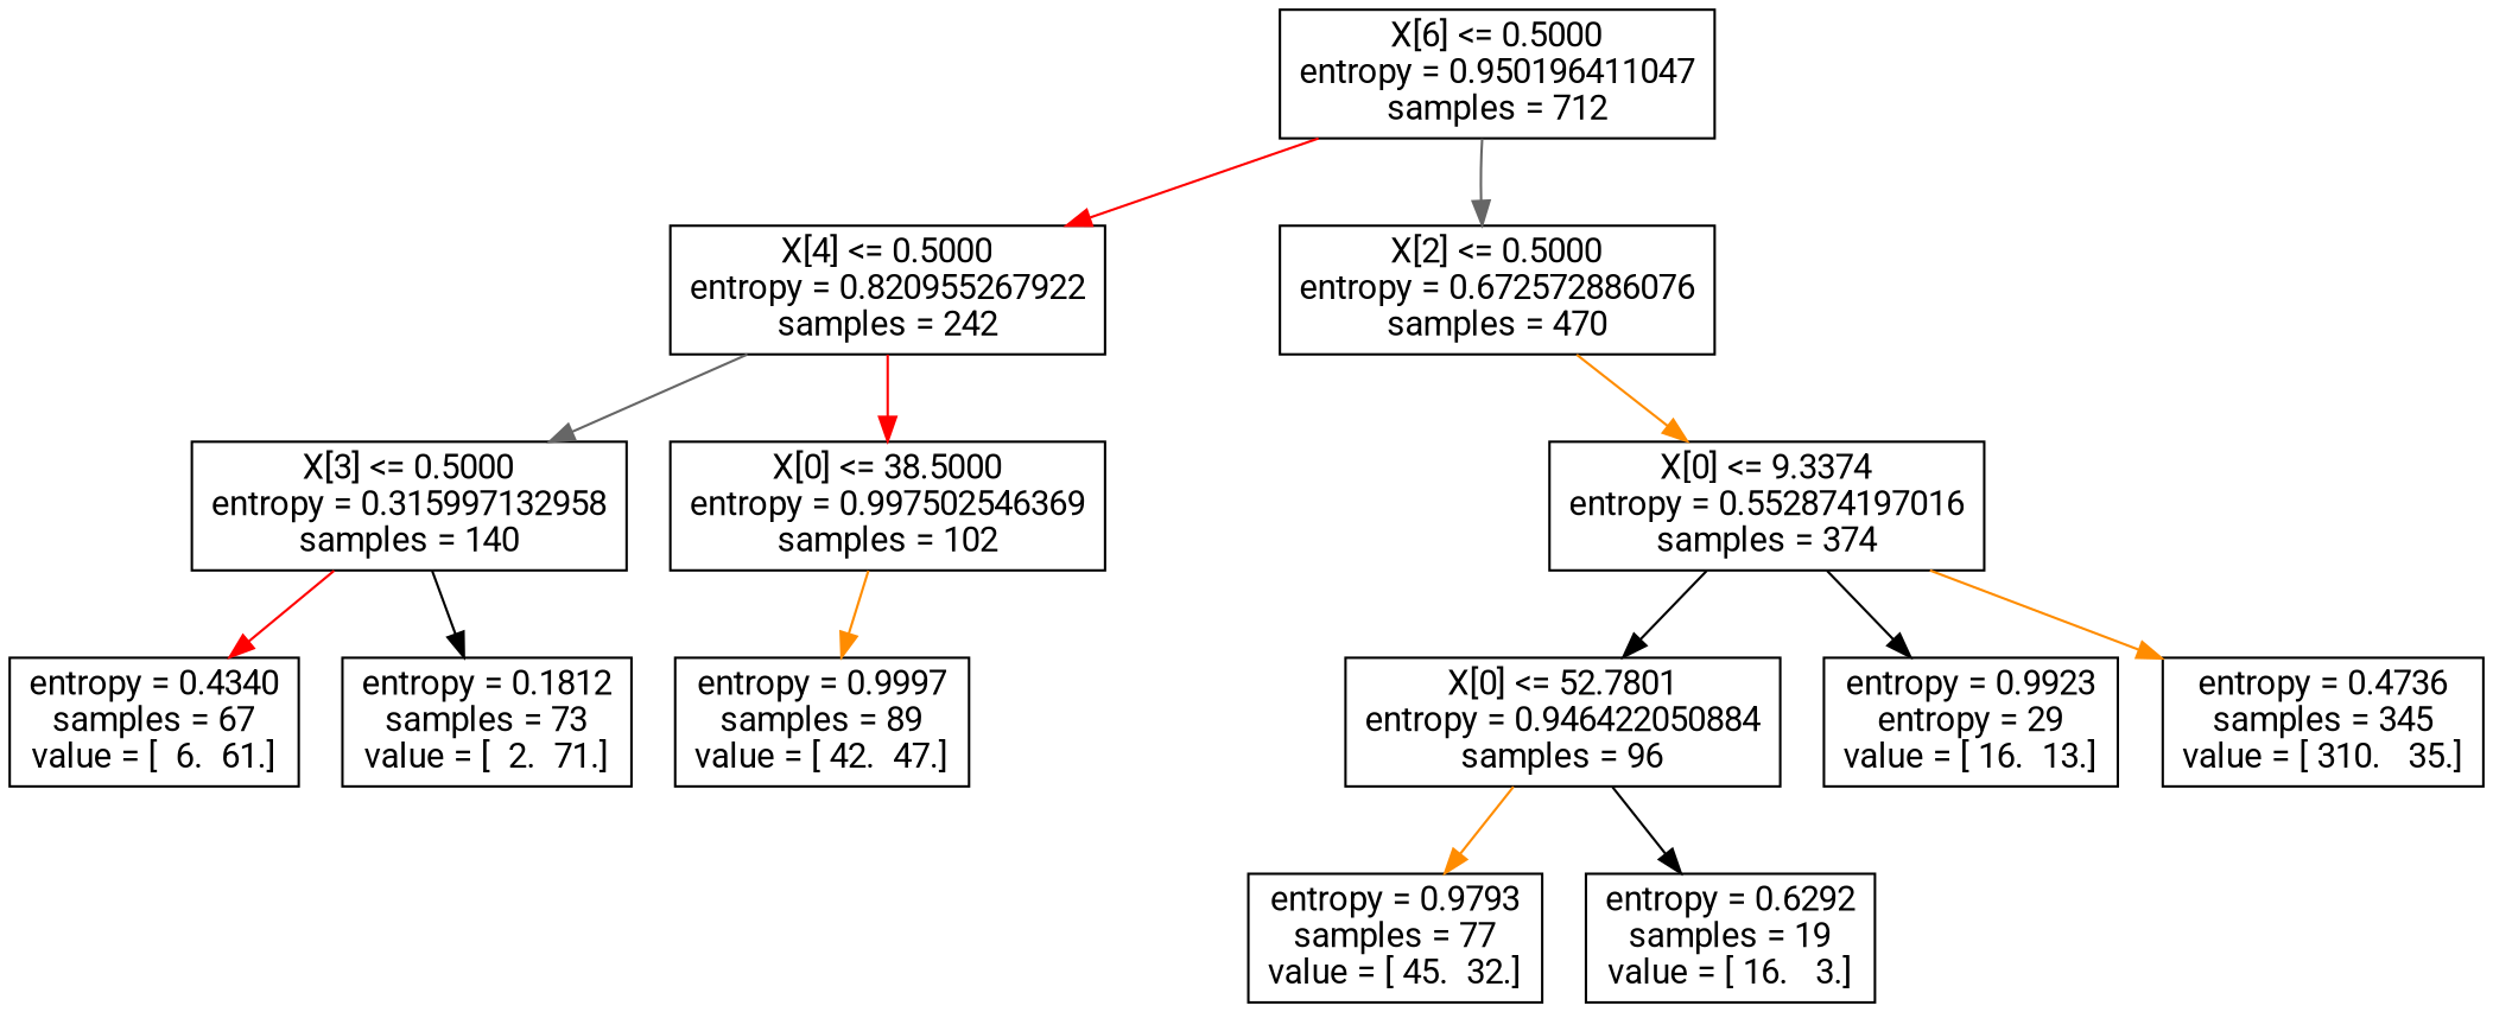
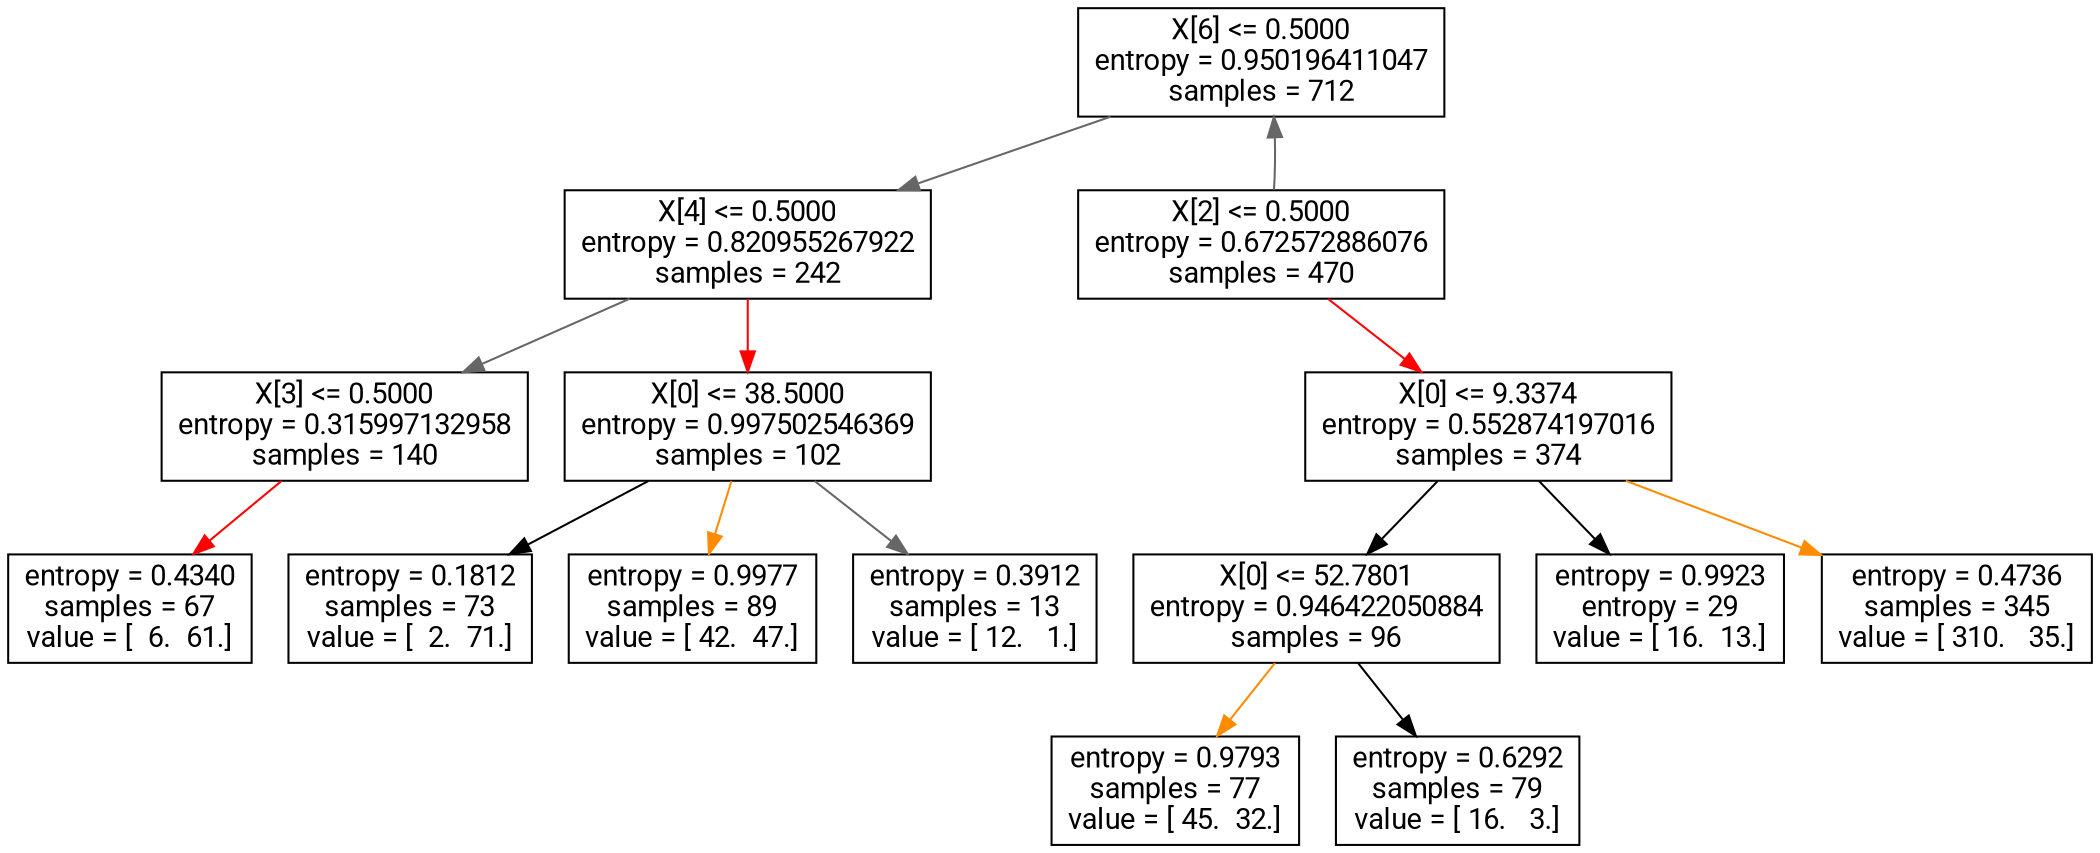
  digraph {
    fontname=Roboto
    node [fontname=Roboto shape=box]
    edge [color=darkorange fontname=Roboto]
    n1 [label="X[6] <= 0.5000\nentropy = 0.950196411047\nsamples = 712"]
    n2 [label="X[4] <= 0.5000\nentropy = 0.820955267922\nsamples = 242"]
    n3 [label="X[2] <= 0.5000\nentropy = 0.672572886076\nsamples = 470"]
    n4 [label="X[3] <= 0.5000\nentropy = 0.315997132958\nsamples = 140"]
    n5 [label="X[0] <= 38.5000\nentropy = 0.997502546369\nsamples = 102"]
    n6 [label="X[0] <= 9.3374\nentropy = 0.552874197016\nsamples = 374"]
    n7 [label="entropy = 0.1812\nsamples = 73\nvalue = [  2.  71.]"]
    n8 [label="entropy = 0.4340\nsamples = 67\nvalue = [  6.  61.]"]
-   n9 [label="entropy = 0.9997\nsamples = 89\nvalue = [ 42.  47.]"]
+   n9 [label="entropy = 0.9977\nsamples = 89\nvalue = [ 42.  47.]"]
+   n10 [label="entropy = 0.3912\nsamples = 13\nvalue = [ 12.   1.]"]
    n11 [label="X[0] <= 52.7801\nentropy = 0.946422050884\nsamples = 96"]
    n12 [label="entropy = 0.9923\nentropy = 29\nvalue = [ 16.  13.]"]
    n13 [label="entropy = 0.4736\nsamples = 345\nvalue = [ 310.   35.]"]
    n14 [label="entropy = 0.9793\nsamples = 77\nvalue = [ 45.  32.]"]
-   n15 [label="entropy = 0.6292\nsamples = 19\nvalue = [ 16.   3.]"]
-   n1 -> n2 [color=red]
-   n1 -> n3 [color=gray40]
+   n15 [label="entropy = 0.6292\nsamples = 79\nvalue = [ 16.   3.]"]
+   n1 -> n2 [color=gray40]
+   n3 -> n1 [color=gray40]
    n2 -> n4 [color=gray40]
    n2 -> n5 [color=red]
-   n3 -> n6
-   n4 -> n7 [color=black]
+   n3 -> n6 [color=red]
+   n5 -> n7 [color=black]
    n4 -> n8 [color=red]
    n5 -> n9
+   n5 -> n10 [color=gray40]
    n6 -> n11 [color=black]
    n6 -> n12 [color=black]
    n6 -> n13
    n11 -> n14
    n11 -> n15 [color=black]
  }
